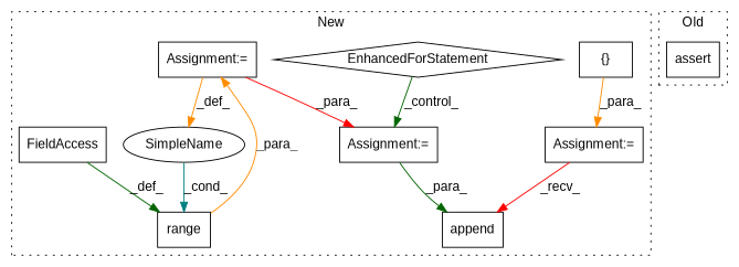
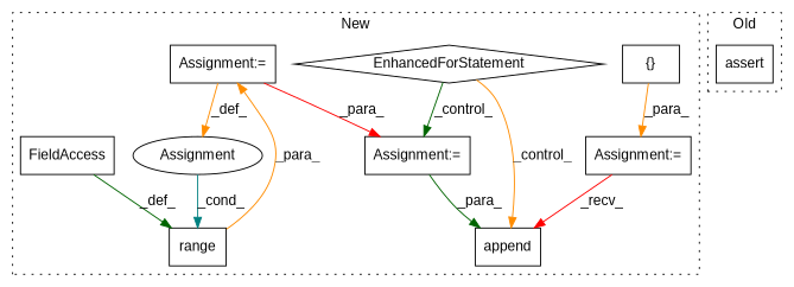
  digraph {
    fontname="Liberation Sans"
    node [a=7 fontname="Liberation Sans" l=1 s="8933,9020" shape=box]
    edge [color=darkorange fontname="Liberation Sans"]
    n1 [a=32 l="7,1" label=append s="9091,9105"]
    n2 [label="Assignment:=" s=8890]
    n3 [a=4 l=2 label="{}" s=8908]
    n4 [a=70 l="53,2" label=EnhancedForStatement shape=diamond]
-   n5 [a=42 l=5 label=SimpleName s=8990 shape=ellipse]
+   n5 [a=42 l=5 label=Assignment s=8990 shape=ellipse]
    n6 [l="53,2" label="Assignment:="]
    n7 [label="Assignment:=" s=9037]
    n8 [a=32 l="6,1" label=range s="8998,9019"]
    n9 [a=22 l=13 label=FieldAccess s=9006]
    n10 [a=6 l=7 label=assert s=9824]
    subgraph cluster_1 {
      label=New
      style=dotted
      n1
      n2
      n3
      n4
      n5
      n6
      n7
      n8
      n9
    }
    subgraph cluster_2 {
      label=Old
      style=dotted
      n10
    }
    n2 -> n1 [color=red label=_recv_]
    n3 -> n2 [label=_para_]
+   n4 -> n1 [label=_control_]
    n4 -> n7 [color=darkgreen label=_control_]
    n5 -> n8 [color=teal label=_cond_]
    n6 -> n5 [label=_def_]
    n6 -> n7 [color=red label=_para_]
    n7 -> n1 [color=darkgreen label=_para_]
    n8 -> n6 [label=_para_]
    n9 -> n8 [color=darkgreen label=_def_]
  }
